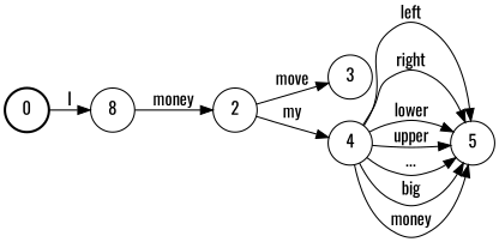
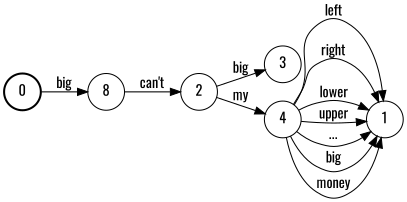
  digraph {
    fontname=Oswald
    nodesep=0.25
    rankdir=LR
    ranksep=0.4
    node [fontname=Oswald fontsize=14 shape=circle style=solid]
    edge [fontname=Oswald fontsize=14]
    n1 [label=0 style=bold]
    n2 [label=8]
    n3 [label=2]
    n4 [label=3]
    n5 [label=4]
-   n6 [label=5]
-   n1 -> n2 [label=I]
-   n2 -> n3 [label=money]
-   n3 -> n4 [label=move]
+   n6 [label=1]
+   n1 -> n2 [label=big]
+   n2 -> n3 [label="can't"]
+   n3 -> n4 [label=big]
    n3 -> n5 [label=my]
    n5 -> n6 [label=left]
    n5 -> n6 [label=right]
    n5 -> n6 [label=lower]
    n5 -> n6 [label=upper]
    n5 -> n6 [label="..."]
    n5 -> n6 [label=big]
    n5 -> n6 [label=money]
  }
